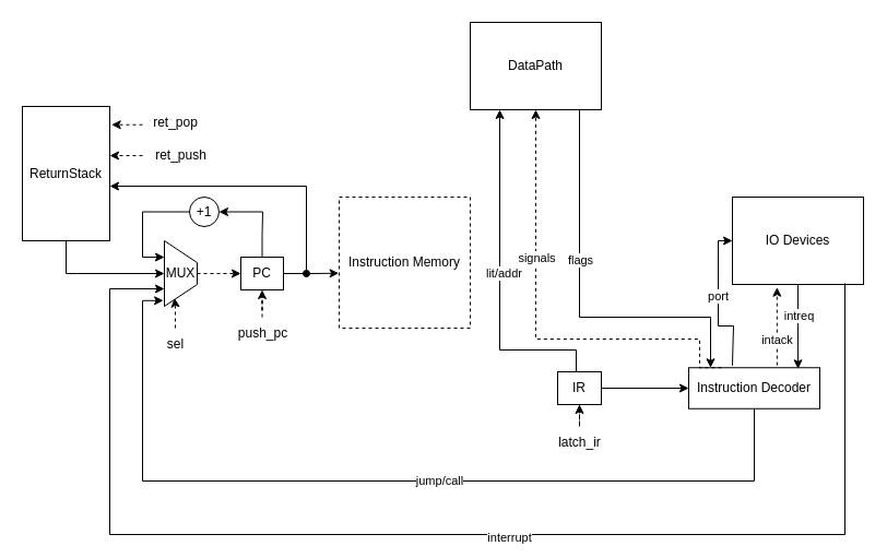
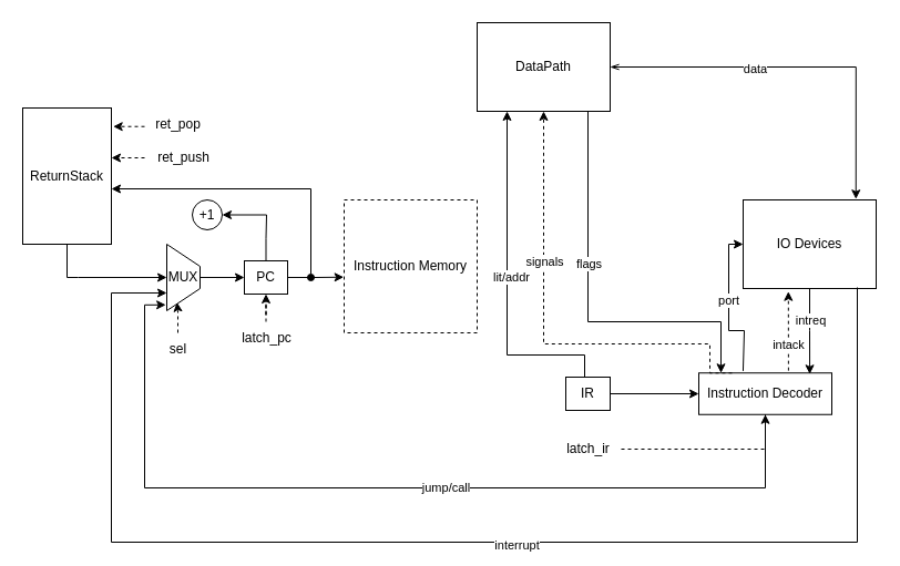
  <mxCell id="0" />
  <mxCell id="1" parent="0" />
- <mxCell id="2" style="edgeStyle=orthogonalEdgeStyle;rounded=0;orthogonalLoop=1;jettySize=auto;html=1;exitX=0.5;exitY=0;exitDx=0;exitDy=0;entryX=0;entryY=0.5;entryDx=0;entryDy=0;dashed=1;" edge="1" parent="1" source="3" target="6"><mxGeometry relative="1" as="geometry" /></mxCell>
+ <mxCell id="2" style="edgeStyle=orthogonalEdgeStyle;rounded=0;orthogonalLoop=1;jettySize=auto;html=1;exitX=0.5;exitY=0;exitDx=0;exitDy=0;entryX=0;entryY=0.5;entryDx=0;entryDy=0;" edge="1" parent="1" source="3" target="6"><mxGeometry relative="1" as="geometry" /></mxCell>
  <mxCell id="3" value="MUX" style="shape=trapezoid;perimeter=trapezoidPerimeter;whiteSpace=wrap;html=1;fixedSize=1;direction=south;" vertex="1" parent="1"><mxGeometry x="150" y="220" width="30" height="60" as="geometry" /></mxCell>
  <mxCell id="4" style="edgeStyle=orthogonalEdgeStyle;rounded=0;orthogonalLoop=1;jettySize=auto;html=1;exitX=0.5;exitY=1;exitDx=0;exitDy=0;" edge="1" parent="1" source="14"><mxGeometry relative="1" as="geometry"><mxPoint x="150" y="250" as="targetPoint" /><Array as="points"><mxPoint x="70" y="250" /><mxPoint x="150" y="250" /></Array></mxGeometry></mxCell>
  <mxCell id="5" style="edgeStyle=orthogonalEdgeStyle;rounded=0;orthogonalLoop=1;jettySize=auto;html=1;entryX=1;entryY=0.5;entryDx=0;entryDy=0;" edge="1" parent="1" source="6" target="19"><mxGeometry relative="1" as="geometry"><Array as="points"><mxPoint x="240" y="215" /><mxPoint x="240" y="215" /><mxPoint x="240" y="193" /></Array></mxGeometry></mxCell>
  <mxCell id="6" value="PC" style="rounded=0;whiteSpace=wrap;html=1;fillColor=none;" vertex="1" parent="1"><mxGeometry x="220" y="235" width="39" height="30" as="geometry" /></mxCell>
  <mxCell id="7" value="Instruction Memory" style="whiteSpace=wrap;html=1;aspect=fixed;fillColor=none;dashed=1;" vertex="1" parent="1"><mxGeometry x="310" y="180" width="120" height="120" as="geometry" /></mxCell>
  <mxCell id="8" style="edgeStyle=orthogonalEdgeStyle;rounded=0;orthogonalLoop=1;jettySize=auto;html=1;exitX=1;exitY=0.5;exitDx=0;exitDy=0;entryX=-0.003;entryY=0.581;entryDx=0;entryDy=0;entryPerimeter=0;" edge="1" parent="1" source="6" target="7"><mxGeometry relative="1" as="geometry" /></mxCell>
  <mxCell id="9" style="edgeStyle=orthogonalEdgeStyle;rounded=0;orthogonalLoop=1;jettySize=auto;html=1;exitX=1;exitY=0.5;exitDx=0;exitDy=0;entryX=0;entryY=0.5;entryDx=0;entryDy=0;" edge="1" parent="1" source="10" target="24"><mxGeometry relative="1" as="geometry" /></mxCell>
  <mxCell id="10" value="IR" style="rounded=0;whiteSpace=wrap;html=1;fillColor=none;" vertex="1" parent="1"><mxGeometry x="510" y="340" width="40" height="30" as="geometry" /></mxCell>
- <mxCell id="11" style="edgeStyle=orthogonalEdgeStyle;rounded=0;orthogonalLoop=1;jettySize=auto;html=1;entryX=0.5;entryY=1;entryDx=0;entryDy=0;dashed=1;" edge="1" parent="1" source="12" target="10"><mxGeometry relative="1" as="geometry" /></mxCell>
+ <mxCell id="11" style="edgeStyle=orthogonalEdgeStyle;rounded=0;orthogonalLoop=1;jettySize=auto;html=1;dashed=1;" edge="1" parent="1" source="12" target="24"><mxGeometry relative="1" as="geometry" /></mxCell>
  <mxCell id="12" value="latch_ir" style="text;html=1;align=center;verticalAlign=middle;resizable=0;points=[];autosize=1;strokeColor=none;fillColor=none;" vertex="1" parent="1"><mxGeometry x="500" y="390" width="60" height="30" as="geometry" /></mxCell>
  <mxCell id="13" value="" style="group" vertex="1" connectable="0" parent="1"><mxGeometry x="20" y="97" width="210" height="123" as="geometry" /></mxCell>
  <mxCell id="14" value="ReturnStack" style="rounded=0;whiteSpace=wrap;html=1;fillColor=none;" vertex="1" parent="13"><mxGeometry width="80" height="123" as="geometry" /></mxCell>
  <mxCell id="15" value="ret_pop" style="text;html=1;align=center;verticalAlign=middle;resizable=0;points=[];autosize=1;strokeColor=none;fillColor=none;" vertex="1" parent="13"><mxGeometry x="110" width="60" height="30" as="geometry" /></mxCell>
  <mxCell id="16" style="edgeStyle=orthogonalEdgeStyle;rounded=0;orthogonalLoop=1;jettySize=auto;html=1;dashed=1;entryX=1.021;entryY=0.136;entryDx=0;entryDy=0;entryPerimeter=0;" edge="1" parent="13" source="15" target="14"><mxGeometry relative="1" as="geometry"><mxPoint x="110" y="15" as="targetPoint" /><Array as="points"><mxPoint x="130" y="17" /><mxPoint x="130" y="17" /></Array></mxGeometry></mxCell>
  <mxCell id="17" style="edgeStyle=orthogonalEdgeStyle;rounded=0;orthogonalLoop=1;jettySize=auto;html=1;dashed=1;" edge="1" parent="13" source="18" target="14"><mxGeometry relative="1" as="geometry"><Array as="points"><mxPoint x="130" y="43" /><mxPoint x="130" y="43" /></Array></mxGeometry></mxCell>
  <mxCell id="18" value="ret_push" style="text;html=1;align=center;verticalAlign=middle;resizable=0;points=[];autosize=1;strokeColor=none;fillColor=none;" vertex="1" parent="13"><mxGeometry x="110" y="30" width="70" height="30" as="geometry" /></mxCell>
  <mxCell id="19" value="+1" style="ellipse;whiteSpace=wrap;html=1;aspect=fixed;" vertex="1" parent="13"><mxGeometry x="153" y="83" width="27" height="27" as="geometry" /></mxCell>
  <mxCell id="20" style="edgeStyle=orthogonalEdgeStyle;rounded=0;orthogonalLoop=1;jettySize=auto;html=1;exitX=0.5;exitY=1;exitDx=0;exitDy=0;entryX=0.913;entryY=1.03;entryDx=0;entryDy=0;entryPerimeter=0;" edge="1" parent="1" source="24" target="3"><mxGeometry relative="1" as="geometry"><Array as="points"><mxPoint x="690" y="440" /><mxPoint x="130" y="440" /><mxPoint x="130" y="275" /></Array></mxGeometry></mxCell>
  <mxCell id="21" value="jump/call" style="edgeLabel;html=1;align=center;verticalAlign=middle;resizable=0;points=[];" vertex="1" connectable="0" parent="20"><mxGeometry x="-0.123" y="-1" relative="1" as="geometry"><mxPoint as="offset" /></mxGeometry></mxCell>
  <mxCell id="22" style="edgeStyle=orthogonalEdgeStyle;rounded=0;orthogonalLoop=1;jettySize=auto;html=1;exitX=0.25;exitY=0;exitDx=0;exitDy=0;dashed=1;" edge="1" parent="1" source="24" target="30"><mxGeometry relative="1" as="geometry"><Array as="points"><mxPoint x="640" y="336" /><mxPoint x="640" y="310" /><mxPoint x="490" y="310" /></Array></mxGeometry></mxCell>
  <mxCell id="23" value="signals" style="edgeLabel;html=1;align=center;verticalAlign=middle;resizable=0;points=[];" vertex="1" connectable="0" parent="22"><mxGeometry x="0.562" relative="1" as="geometry"><mxPoint y="46" as="offset" /></mxGeometry></mxCell>
  <mxCell id="24" value="Instruction Decoder" style="rounded=0;whiteSpace=wrap;html=1;fillColor=none;" vertex="1" parent="1"><mxGeometry x="630" y="336.25" width="120" height="37.5" as="geometry" /></mxCell>
- <mxCell id="25" style="edgeStyle=orthogonalEdgeStyle;rounded=0;orthogonalLoop=1;jettySize=auto;html=1;exitX=0;exitY=0.5;exitDx=0;exitDy=0;entryX=0.25;entryY=1;entryDx=0;entryDy=0;" edge="1" parent="1" source="19" target="3"><mxGeometry relative="1" as="geometry" /></mxCell>
  <mxCell id="26" style="edgeStyle=orthogonalEdgeStyle;rounded=0;orthogonalLoop=1;jettySize=auto;html=1;entryX=0.5;entryY=1;entryDx=0;entryDy=0;dashed=1;" edge="1" parent="1" source="27" target="6"><mxGeometry relative="1" as="geometry" /></mxCell>
- <mxCell id="27" value="push_pc" style="text;html=1;align=center;verticalAlign=middle;resizable=0;points=[];autosize=1;strokeColor=none;fillColor=none;" vertex="1" parent="1"><mxGeometry x="204.5" y="290" width="70" height="30" as="geometry" /></mxCell>
+ <mxCell id="27" value="latch_pc" style="text;html=1;align=center;verticalAlign=middle;resizable=0;points=[];autosize=1;strokeColor=none;fillColor=none;" vertex="1" parent="1"><mxGeometry x="204.5" y="290" width="70" height="30" as="geometry" /></mxCell>
  <mxCell id="28" style="edgeStyle=orthogonalEdgeStyle;rounded=0;orthogonalLoop=1;jettySize=auto;html=1;exitX=0.5;exitY=1;exitDx=0;exitDy=0;" edge="1" parent="1" source="30" target="24"><mxGeometry relative="1" as="geometry"><Array as="points"><mxPoint x="530" y="100" /><mxPoint x="530" y="290" /><mxPoint x="650" y="290" /></Array></mxGeometry></mxCell>
  <mxCell id="29" value="flags" style="edgeLabel;html=1;align=center;verticalAlign=middle;resizable=0;points=[];" vertex="1" connectable="0" parent="28"><mxGeometry x="-0.346" y="1" relative="1" as="geometry"><mxPoint x="-1" y="47" as="offset" /></mxGeometry></mxCell>
  <mxCell id="30" value="DataPath" style="rounded=0;whiteSpace=wrap;html=1;fillColor=none;" vertex="1" parent="1"><mxGeometry x="430" y="20" width="120" height="80" as="geometry" /></mxCell>
  <mxCell id="31" value="IO Devices" style="rounded=0;whiteSpace=wrap;html=1;fillColor=none;" vertex="1" parent="1"><mxGeometry x="670" y="180" width="120" height="80" as="geometry" /></mxCell>
+ <mxCell id="32" style="edgeStyle=orthogonalEdgeStyle;rounded=0;orthogonalLoop=1;jettySize=auto;html=1;exitX=1;exitY=0.5;exitDx=0;exitDy=0;entryX=0.848;entryY=-0.01;entryDx=0;entryDy=0;entryPerimeter=0;startArrow=openThin;startFill=0;" edge="1" parent="1" source="30" target="31"><mxGeometry relative="1" as="geometry" /></mxCell>
+ <mxCell id="33" value="data" style="edgeLabel;html=1;align=center;verticalAlign=middle;resizable=0;points=[];" vertex="1" connectable="0" parent="32"><mxGeometry x="-0.24" y="-1" relative="1" as="geometry"><mxPoint as="offset" /></mxGeometry></mxCell>
  <mxCell id="34" style="edgeStyle=orthogonalEdgeStyle;rounded=0;orthogonalLoop=1;jettySize=auto;html=1;exitX=0.75;exitY=1;exitDx=0;exitDy=0;startArrow=classic;startFill=1;shape=wire;dashed=1;endArrow=none;endFill=0;" edge="1" parent="1"><mxGeometry relative="1" as="geometry"><mxPoint x="150" y="264" as="sourcePoint" /><mxPoint x="773" y="259" as="targetPoint" /><Array as="points"><mxPoint x="100" y="264" /><mxPoint x="100" y="489" /><mxPoint x="773" y="489" /></Array></mxGeometry></mxCell>
  <mxCell id="35" value="interrupt" style="edgeLabel;html=1;align=center;verticalAlign=middle;resizable=0;points=[];" vertex="1" connectable="0" parent="34"><mxGeometry x="0.086" y="-2" relative="1" as="geometry"><mxPoint as="offset" /></mxGeometry></mxCell>
  <mxCell id="36" value="" style="group" vertex="1" connectable="0" parent="1"><mxGeometry x="457" y="100" width="70" height="240.0" as="geometry" /></mxCell>
  <mxCell id="37" style="edgeStyle=orthogonalEdgeStyle;rounded=0;orthogonalLoop=1;jettySize=auto;html=1;entryX=0.25;entryY=1;entryDx=0;entryDy=0;" edge="1" parent="36"><mxGeometry relative="1" as="geometry"><mxPoint x="70" y="240.0" as="sourcePoint" /><mxPoint as="targetPoint" /><Array as="points"><mxPoint x="70" y="220" /><mxPoint y="220" /></Array></mxGeometry></mxCell>
  <mxCell id="38" value="lit/addr" style="edgeLabel;html=1;align=center;verticalAlign=middle;resizable=0;points=[];" vertex="1" connectable="0" parent="37"><mxGeometry x="0.197" y="2" relative="1" as="geometry"><mxPoint x="5" y="25" as="offset" /></mxGeometry></mxCell>
  <mxCell id="39" style="edgeStyle=orthogonalEdgeStyle;rounded=0;orthogonalLoop=1;jettySize=auto;html=1;entryX=0.834;entryY=0.027;entryDx=0;entryDy=0;entryPerimeter=0;" edge="1" parent="1" source="31" target="24"><mxGeometry relative="1" as="geometry" /></mxCell>
  <mxCell id="40" value="intreq" style="edgeLabel;html=1;align=center;verticalAlign=middle;resizable=0;points=[];" vertex="1" connectable="0" parent="39"><mxGeometry x="0.02" y="2" relative="1" as="geometry"><mxPoint x="-2" y="-10" as="offset" /></mxGeometry></mxCell>
  <mxCell id="41" value="" style="edgeStyle=none;orthogonalLoop=1;jettySize=auto;html=1;rounded=0;entryX=0.34;entryY=1.034;entryDx=0;entryDy=0;entryPerimeter=0;exitX=0.674;exitY=-0.056;exitDx=0;exitDy=0;exitPerimeter=0;dashed=1;" edge="1" parent="1" source="24" target="31"><mxGeometry width="100" relative="1" as="geometry"><mxPoint x="660" y="300" as="sourcePoint" /><mxPoint x="760" y="300" as="targetPoint" /><Array as="points" /></mxGeometry></mxCell>
  <mxCell id="42" value="intack" style="edgeLabel;html=1;align=center;verticalAlign=middle;resizable=0;points=[];" vertex="1" connectable="0" parent="41"><mxGeometry x="-0.32" relative="1" as="geometry"><mxPoint as="offset" /></mxGeometry></mxCell>
  <mxCell id="43" value="sel" style="text;html=1;align=center;verticalAlign=middle;resizable=0;points=[];autosize=1;strokeColor=none;fillColor=none;" vertex="1" parent="1"><mxGeometry x="140" y="300" width="40" height="30" as="geometry" /></mxCell>
  <mxCell id="44" style="edgeStyle=orthogonalEdgeStyle;rounded=0;orthogonalLoop=1;jettySize=auto;html=1;entryX=0.875;entryY=0.693;entryDx=0;entryDy=0;entryPerimeter=0;dashed=1;" edge="1" parent="1" source="43" target="3"><mxGeometry relative="1" as="geometry" /></mxCell>
  <mxCell id="45" style="edgeStyle=orthogonalEdgeStyle;rounded=0;orthogonalLoop=1;jettySize=auto;html=1;exitX=0;exitY=0.5;exitDx=0;exitDy=0;startArrow=classic;startFill=1;endArrow=none;endFill=0;entryX=0.358;entryY=-0.049;entryDx=0;entryDy=0;entryPerimeter=0;" edge="1" parent="1" source="31"><mxGeometry relative="1" as="geometry"><mxPoint x="667" y="220" as="sourcePoint" /><mxPoint x="669.96" y="334.412" as="targetPoint" /><Array as="points"><mxPoint x="657" y="220" /><mxPoint x="657" y="298" /><mxPoint x="671" y="298" /><mxPoint x="671" y="334" /></Array></mxGeometry></mxCell>
  <mxCell id="46" value="port" style="edgeLabel;html=1;align=center;verticalAlign=middle;resizable=0;points=[];" vertex="1" connectable="0" parent="45"><mxGeometry x="-0.112" y="-1" relative="1" as="geometry"><mxPoint as="offset" /></mxGeometry></mxCell>
  <mxCell id="47" value="" style="edgeStyle=orthogonalEdgeStyle;orthogonalLoop=1;jettySize=auto;html=1;rounded=0;startArrow=oval;startFill=1;" edge="1" parent="1"><mxGeometry width="100" relative="1" as="geometry"><mxPoint x="280" y="250" as="sourcePoint" /><mxPoint x="100" y="170" as="targetPoint" /><Array as="points"><mxPoint x="280" y="170" /><mxPoint x="100" y="170" /></Array></mxGeometry></mxCell>
